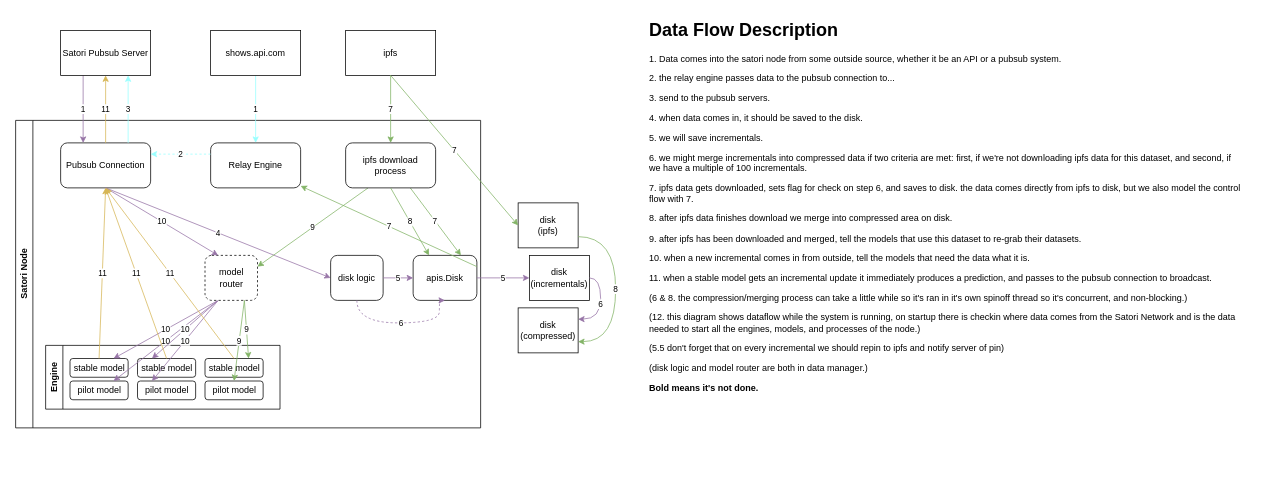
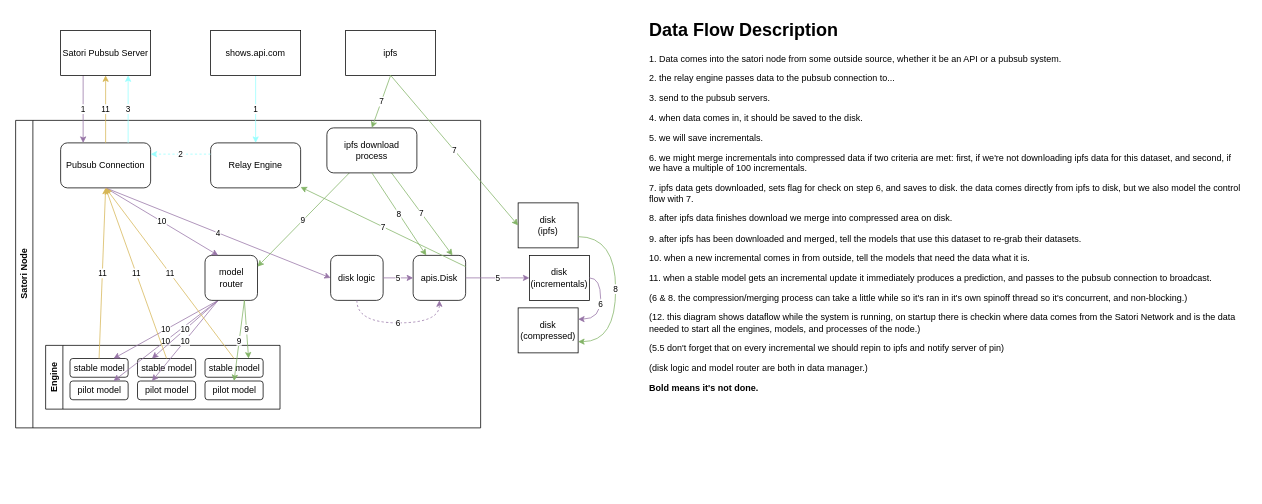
  <mxCell id="0" />
  <mxCell id="1" parent="0" />
  <mxCell id="2" value="Satori Node&lt;br&gt;" style="swimlane;horizontal=0;whiteSpace=wrap;html=1;" vertex="1" parent="1"><mxGeometry x="20" y="160" width="620" height="410" as="geometry" /></mxCell>
  <mxCell id="3" value="Engine" style="swimlane;horizontal=0;whiteSpace=wrap;html=1;" vertex="1" parent="2"><mxGeometry x="40" y="300" width="312.5" height="85" as="geometry" /></mxCell>
  <mxCell id="4" value="pilot model" style="rounded=1;whiteSpace=wrap;html=1;" vertex="1" parent="3"><mxGeometry x="32.5" y="47.5" width="77.5" height="25" as="geometry" /></mxCell>
  <mxCell id="5" value="stable model" style="rounded=1;whiteSpace=wrap;html=1;" vertex="1" parent="3"><mxGeometry x="32.5" y="17.5" width="77.5" height="25" as="geometry" /></mxCell>
  <mxCell id="6" value="pilot model" style="rounded=1;whiteSpace=wrap;html=1;" vertex="1" parent="3"><mxGeometry x="122.5" y="47.5" width="77.5" height="25" as="geometry" /></mxCell>
  <mxCell id="7" value="stable model" style="rounded=1;whiteSpace=wrap;html=1;" vertex="1" parent="3"><mxGeometry x="122.5" y="17.5" width="77.5" height="25" as="geometry" /></mxCell>
  <mxCell id="8" value="pilot model" style="rounded=1;whiteSpace=wrap;html=1;" vertex="1" parent="3"><mxGeometry x="212.5" y="47.5" width="77.5" height="25" as="geometry" /></mxCell>
  <mxCell id="9" value="stable model" style="rounded=1;whiteSpace=wrap;html=1;" vertex="1" parent="3"><mxGeometry x="212.5" y="17.5" width="77.5" height="25" as="geometry" /></mxCell>
  <mxCell id="10" value="Relay Engine" style="rounded=1;whiteSpace=wrap;html=1;" vertex="1" parent="2"><mxGeometry x="260" y="30" width="120" height="60" as="geometry" /></mxCell>
  <mxCell id="11" value="Pubsub Connection" style="rounded=1;whiteSpace=wrap;html=1;" vertex="1" parent="2"><mxGeometry x="60" y="30" width="120" height="60" as="geometry" /></mxCell>
  <mxCell id="12" value="2" style="endArrow=classic;html=1;exitX=0;exitY=0.25;exitDx=0;exitDy=0;entryX=1;entryY=0.25;entryDx=0;entryDy=0;fillColor=#ffff88;strokeColor=#99FFFF;dashed=1;" edge="1" parent="2" source="10" target="11"><mxGeometry width="50" height="50" relative="1" as="geometry"><mxPoint x="350" y="-50" as="sourcePoint" /><mxPoint x="330" y="40" as="targetPoint" /><Array as="points" /></mxGeometry></mxCell>
- <mxCell id="13" value="apis.Disk" style="rounded=1;whiteSpace=wrap;html=1;" vertex="1" parent="2"><mxGeometry x="530" y="180" width="85" height="60" as="geometry" /></mxCell>
+ <mxCell id="13" value="apis.Disk" style="rounded=1;whiteSpace=wrap;html=1;" vertex="1" parent="2"><mxGeometry x="530" y="180" width="70" height="60" as="geometry" /></mxCell>
  <mxCell id="14" value="4" style="edgeStyle=none;html=1;fillColor=#e1d5e7;strokeColor=#9673a6;entryX=0;entryY=0.5;entryDx=0;entryDy=0;exitX=0.5;exitY=1;exitDx=0;exitDy=0;" edge="1" parent="2" source="11" target="19"><mxGeometry relative="1" as="geometry"><mxPoint x="130" y="-50" as="sourcePoint" /><mxPoint x="130" y="40" as="targetPoint" /></mxGeometry></mxCell>
  <mxCell id="15" value="10" style="edgeStyle=none;html=1;fillColor=#e1d5e7;strokeColor=#9673a6;exitX=0.25;exitY=1;exitDx=0;exitDy=0;entryX=0.75;entryY=0;entryDx=0;entryDy=0;" edge="1" parent="2" source="22" target="5"><mxGeometry relative="1" as="geometry"><mxPoint x="140" y="-40" as="sourcePoint" /><mxPoint x="100" y="150" as="targetPoint" /></mxGeometry></mxCell>
  <mxCell id="16" value="10" style="edgeStyle=none;html=1;fillColor=#e1d5e7;strokeColor=#9673a6;exitX=0.25;exitY=1;exitDx=0;exitDy=0;entryX=0.75;entryY=0;entryDx=0;entryDy=0;" edge="1" parent="2" source="22" target="4"><mxGeometry relative="1" as="geometry"><mxPoint x="130" y="100" as="sourcePoint" /><mxPoint x="141.25" y="237.5" as="targetPoint" /></mxGeometry></mxCell>
  <mxCell id="17" value="10" style="edgeStyle=none;html=1;fillColor=#e1d5e7;strokeColor=#9673a6;entryX=0.25;entryY=0;entryDx=0;entryDy=0;exitX=0.25;exitY=1;exitDx=0;exitDy=0;" edge="1" parent="2" source="22" target="7"><mxGeometry relative="1" as="geometry"><mxPoint x="140" y="110" as="sourcePoint" /><mxPoint x="151.25" y="247.5" as="targetPoint" /></mxGeometry></mxCell>
  <mxCell id="18" value="10" style="edgeStyle=none;html=1;fillColor=#e1d5e7;strokeColor=#9673a6;exitX=0.25;exitY=1;exitDx=0;exitDy=0;entryX=0.25;entryY=0;entryDx=0;entryDy=0;" edge="1" parent="2" source="22" target="6"><mxGeometry relative="1" as="geometry"><mxPoint x="150" y="120" as="sourcePoint" /><mxPoint x="161.25" y="257.5" as="targetPoint" /></mxGeometry></mxCell>
  <mxCell id="19" value="disk logic" style="rounded=1;whiteSpace=wrap;html=1;" vertex="1" parent="2"><mxGeometry x="420" y="180" width="70" height="60" as="geometry" /></mxCell>
  <mxCell id="20" value="5" style="edgeStyle=none;html=1;fillColor=#e1d5e7;strokeColor=#9673a6;entryX=0;entryY=0.5;entryDx=0;entryDy=0;exitX=1;exitY=0.5;exitDx=0;exitDy=0;" edge="1" parent="2" source="19" target="13"><mxGeometry relative="1" as="geometry"><mxPoint x="150" y="140" as="sourcePoint" /><mxPoint x="440" y="185" as="targetPoint" /></mxGeometry></mxCell>
  <mxCell id="21" value="6" style="edgeStyle=orthogonalEdgeStyle;html=1;exitX=0.5;exitY=1;exitDx=0;exitDy=0;strokeColor=#9673a6;curved=1;entryX=0.5;entryY=1;entryDx=0;entryDy=0;fillColor=#e1d5e7;dashed=1;" edge="1" parent="2" source="19" target="13"><mxGeometry relative="1" as="geometry"><mxPoint x="492.5" y="200" as="sourcePoint" /><mxPoint x="610" y="300" as="targetPoint" /><Array as="points"><mxPoint x="455" y="270" /><mxPoint x="565" y="270" /></Array></mxGeometry></mxCell>
- <mxCell id="22" value="model &lt;br&gt;router" style="rounded=1;whiteSpace=wrap;html=1;dashed=1;" vertex="1" parent="2"><mxGeometry x="252.5" y="180" width="70" height="60" as="geometry" /></mxCell>
+ <mxCell id="22" value="model &lt;br&gt;router" style="rounded=1;whiteSpace=wrap;html=1;" vertex="1" parent="2"><mxGeometry x="252.5" y="180" width="70" height="60" as="geometry" /></mxCell>
  <mxCell id="23" value="10" style="edgeStyle=none;html=1;fillColor=#e1d5e7;strokeColor=#9673a6;entryX=0.25;entryY=0;entryDx=0;entryDy=0;exitX=0.5;exitY=1;exitDx=0;exitDy=0;" edge="1" parent="2" source="11" target="22"><mxGeometry relative="1" as="geometry"><mxPoint x="130" y="100" as="sourcePoint" /><mxPoint x="450" y="145" as="targetPoint" /></mxGeometry></mxCell>
  <mxCell id="24" value="11&lt;span style=&quot;color: rgba(0, 0, 0, 0); font-family: monospace; font-size: 0px; text-align: start; background-color: rgb(42, 37, 47);&quot;&gt;%3CmxGraphModel%3E%3Croot%3E%3CmxCell%20id%3D%220%22%2F%3E%3CmxCell%20id%3D%221%22%20parent%3D%220%22%2F%3E%3CmxCell%20id%3D%222%22%20value%3D%229%22%20style%3D%22edgeStyle%3Dnone%3Bhtml%3D1%3BexitX%3D0.75%3BexitY%3D1%3BexitDx%3D0%3BexitDy%3D0%3BentryX%3D0.75%3BentryY%3D0%3BentryDx%3D0%3BentryDy%3D0%3BstrokeColor%3D%2382b366%3BfillColor%3D%23d5e8d4%3B%22%20edge%3D%221%22%20parent%3D%221%22%3E%3CmxGeometry%20relative%3D%221%22%20as%3D%22geometry%22%3E%3CmxPoint%20x%3D%22375%22%20y%3D%22370%22%20as%3D%22sourcePoint%22%2F%3E%3CmxPoint%20x%3D%22350.625%22%20y%3D%22467.5%22%20as%3D%22targetPoint%22%2F%3E%3C%2FmxGeometry%3E%3C%2FmxCell%3E%3C%2Froot%3E%3C%2FmxGraphModel%3E&lt;/span&gt;" style="edgeStyle=none;html=1;exitX=0.5;exitY=0;exitDx=0;exitDy=0;entryX=0.5;entryY=1;entryDx=0;entryDy=0;strokeColor=#d6b656;fillColor=#fff2cc;" edge="1" parent="2" source="5" target="11"><mxGeometry relative="1" as="geometry" /></mxCell>
  <mxCell id="25" value="11" style="edgeStyle=none;html=1;exitX=0.5;exitY=0;exitDx=0;exitDy=0;entryX=0.5;entryY=1;entryDx=0;entryDy=0;strokeColor=#d6b656;fillColor=#fff2cc;" edge="1" parent="2" source="7" target="11"><mxGeometry relative="1" as="geometry"><mxPoint x="141.25" y="237.5" as="sourcePoint" /><mxPoint x="130" y="100" as="targetPoint" /></mxGeometry></mxCell>
  <mxCell id="26" value="11" style="edgeStyle=none;html=1;exitX=0.5;exitY=0;exitDx=0;exitDy=0;entryX=0.5;entryY=1;entryDx=0;entryDy=0;strokeColor=#d6b656;fillColor=#fff2cc;" edge="1" parent="2" source="9" target="11"><mxGeometry relative="1" as="geometry"><mxPoint x="151.25" y="247.5" as="sourcePoint" /><mxPoint x="140" y="110" as="targetPoint" /></mxGeometry></mxCell>
  <mxCell id="27" value="7" style="edgeStyle=none;html=1;entryX=0.75;entryY=0;entryDx=0;entryDy=0;strokeColor=#82b366;fillColor=#d5e8d4;exitX=0.703;exitY=0.96;exitDx=0;exitDy=0;exitPerimeter=0;" edge="1" parent="2" source="29" target="13"><mxGeometry relative="1" as="geometry" /></mxCell>
  <mxCell id="28" value="9" style="edgeStyle=none;html=1;exitX=0.25;exitY=1;exitDx=0;exitDy=0;entryX=1;entryY=0.25;entryDx=0;entryDy=0;strokeColor=#82b366;fillColor=#d5e8d4;fontStyle=0" edge="1" parent="2" source="29" target="22"><mxGeometry relative="1" as="geometry" /></mxCell>
- <mxCell id="29" value="ipfs download process" style="rounded=1;whiteSpace=wrap;html=1;" vertex="1" parent="2"><mxGeometry x="440" y="30" width="120" height="60" as="geometry" /></mxCell>
+ <mxCell id="29" value="ipfs download process" style="rounded=1;whiteSpace=wrap;html=1;" vertex="1" parent="2"><mxGeometry x="415" y="10" width="120" height="60" as="geometry" /></mxCell>
  <mxCell id="30" value="9" style="edgeStyle=none;html=1;exitX=0.75;exitY=1;exitDx=0;exitDy=0;entryX=0.75;entryY=0;entryDx=0;entryDy=0;strokeColor=#82b366;fillColor=#d5e8d4;fontStyle=0" edge="1" parent="2" source="22" target="9"><mxGeometry relative="1" as="geometry"><mxPoint x="480" y="100" as="sourcePoint" /><mxPoint x="362.5" y="185" as="targetPoint" /></mxGeometry></mxCell>
  <mxCell id="31" value="9" style="edgeStyle=none;html=1;exitX=0.75;exitY=1;exitDx=0;exitDy=0;entryX=0.5;entryY=0;entryDx=0;entryDy=0;strokeColor=#82b366;fillColor=#d5e8d4;fontStyle=0" edge="1" parent="2" source="22" target="8"><mxGeometry relative="1" as="geometry"><mxPoint x="345" y="230" as="sourcePoint" /><mxPoint x="320.625" y="327.5" as="targetPoint" /></mxGeometry></mxCell>
  <mxCell id="32" value="8" style="edgeStyle=none;html=1;entryX=0.25;entryY=0;entryDx=0;entryDy=0;strokeColor=#82b366;fillColor=#d5e8d4;exitX=0.5;exitY=1;exitDx=0;exitDy=0;" edge="1" parent="2" source="29" target="13"><mxGeometry relative="1" as="geometry"><mxPoint x="534.643" y="100" as="sourcePoint" /><mxPoint x="567.5" y="140" as="targetPoint" /></mxGeometry></mxCell>
  <mxCell id="33" value="1" style="endArrow=classic;html=1;exitX=0.5;exitY=1;exitDx=0;exitDy=0;entryX=0.5;entryY=0;entryDx=0;entryDy=0;fillColor=#ffff88;strokeColor=#99FFFF;" edge="1" parent="1" source="34" target="10"><mxGeometry width="50" height="50" relative="1" as="geometry"><mxPoint x="410" y="80" as="sourcePoint" /><mxPoint x="430" y="220" as="targetPoint" /><Array as="points" /></mxGeometry></mxCell>
  <mxCell id="34" value="shows.api.com" style="rounded=0;whiteSpace=wrap;html=1;" vertex="1" parent="1"><mxGeometry x="280" y="40" width="120" height="60" as="geometry" /></mxCell>
  <mxCell id="35" value="1" style="edgeStyle=none;html=1;fillColor=#e1d5e7;strokeColor=#9673a6;exitX=0.25;exitY=1;exitDx=0;exitDy=0;entryX=0.25;entryY=0;entryDx=0;entryDy=0;" edge="1" parent="1" source="36" target="11"><mxGeometry relative="1" as="geometry" /></mxCell>
  <mxCell id="36" value="Satori Pubsub Server" style="rounded=0;whiteSpace=wrap;html=1;" vertex="1" parent="1"><mxGeometry x="80" y="40" width="120" height="60" as="geometry" /></mxCell>
  <mxCell id="37" value="3" style="edgeStyle=none;html=1;entryX=0.75;entryY=1;entryDx=0;entryDy=0;strokeColor=#99FFFF;exitX=0.75;exitY=0;exitDx=0;exitDy=0;" edge="1" parent="1" source="11" target="36"><mxGeometry relative="1" as="geometry" /></mxCell>
  <mxCell id="38" value="disk (incrementals)" style="rounded=0;whiteSpace=wrap;html=1;" vertex="1" parent="1"><mxGeometry x="705" y="340" width="80" height="60" as="geometry" /></mxCell>
  <mxCell id="39" value="5" style="edgeStyle=none;html=1;fillColor=#e1d5e7;strokeColor=#9673a6;entryX=0;entryY=0.5;entryDx=0;entryDy=0;exitX=1;exitY=0.5;exitDx=0;exitDy=0;" edge="1" parent="1" source="13" target="38"><mxGeometry relative="1" as="geometry"><mxPoint x="170" y="300" as="sourcePoint" /><mxPoint x="440" y="345" as="targetPoint" /></mxGeometry></mxCell>
  <mxCell id="40" value="disk (compressed)" style="rounded=0;whiteSpace=wrap;html=1;" vertex="1" parent="1"><mxGeometry x="690" y="410" width="80" height="60" as="geometry" /></mxCell>
  <mxCell id="41" value="&lt;h1&gt;Data Flow Description&lt;/h1&gt;&lt;p&gt;1. Data comes into the satori node from some outside source, whether it be an API or a pubsub system.&lt;/p&gt;&lt;p&gt;2. the relay engine passes data to the pubsub connection to...&lt;/p&gt;&lt;p&gt;3. send to the pubsub servers.&lt;/p&gt;&lt;p&gt;4. when data comes in, it should be saved to the disk.&lt;/p&gt;&lt;p&gt;5. we will save incrementals.&lt;/p&gt;&lt;p&gt;6. we might merge incrementals into compressed data if two criteria are met: first, if we're not downloading ipfs data for this dataset, and second, if we have a multiple of 100 incrementals.&lt;/p&gt;&lt;p&gt;7. ipfs data gets downloaded, sets flag for check on step 6, and saves to disk. the data comes directly from ipfs to disk, but we also model the control flow with 7.&lt;/p&gt;&lt;p&gt;8. after ipfs data finishes download we merge into compressed area on disk.&lt;/p&gt;&lt;p&gt;9. after ipfs has been downloaded and merged, tell the models that use this dataset to re-grab their datasets.&lt;/p&gt;&lt;p&gt;&lt;span style=&quot;background-color: initial;&quot;&gt;10. when a new incremental comes in from outside, tell the models that need the data what it is.&lt;/span&gt;&lt;br&gt;&lt;/p&gt;&lt;p&gt;11. when a stable model gets an incremental update it immediately produces a prediction, and passes to the pubsub connection to broadcast.&lt;/p&gt;&lt;p&gt;(6 &amp;amp; 8. the compression/merging process can take a little while so it's ran in it's own spinoff thread so it's concurrent, and non-blocking.)&lt;br&gt;&lt;/p&gt;&lt;p&gt;(12. this diagram shows dataflow while the system is running, on startup there is checkin where data comes from the Satori Network and is the data needed to start all the engines, models, and processes of the node.)&lt;/p&gt;&lt;p&gt;(5.5 don't forget that on every incremental we should repin to ipfs and notify server of pin)&lt;/p&gt;&lt;p&gt;(disk logic and model router are both in data manager.)&lt;/p&gt;&lt;p&gt;&lt;b&gt;Bold means it's not done.&lt;/b&gt;&lt;/p&gt;" style="text;html=1;strokeColor=none;fillColor=none;spacing=5;spacingTop=-20;whiteSpace=wrap;overflow=hidden;rounded=0;" vertex="1" parent="1"><mxGeometry x="860" y="20" width="800" height="630" as="geometry" /></mxCell>
  <mxCell id="42" value="ipfs" style="rounded=0;whiteSpace=wrap;html=1;" vertex="1" parent="1"><mxGeometry x="460" y="40" width="120" height="60" as="geometry" /></mxCell>
  <mxCell id="43" value="7" style="endArrow=classic;html=1;exitX=0.5;exitY=1;exitDx=0;exitDy=0;entryX=0.5;entryY=0;entryDx=0;entryDy=0;fillColor=#d5e8d4;strokeColor=#82b366;" edge="1" parent="1" source="42" target="29"><mxGeometry width="50" height="50" relative="1" as="geometry"><mxPoint x="320" y="110" as="sourcePoint" /><mxPoint x="320" y="200" as="targetPoint" /><Array as="points" /></mxGeometry></mxCell>
  <mxCell id="44" value="disk &lt;br&gt;(ipfs)" style="rounded=0;whiteSpace=wrap;html=1;" vertex="1" parent="1"><mxGeometry x="690" y="270" width="80" height="60" as="geometry" /></mxCell>
  <mxCell id="45" value="7" style="edgeStyle=none;html=1;strokeColor=#82b366;fillColor=#d5e8d4;exitX=1;exitY=0.25;exitDx=0;exitDy=0;" edge="1" parent="1" source="13" target="10"><mxGeometry relative="1" as="geometry"><mxPoint x="525" y="270" as="sourcePoint" /><mxPoint x="505" y="310" as="targetPoint" /></mxGeometry></mxCell>
  <mxCell id="46" value="8" style="edgeStyle=orthogonalEdgeStyle;html=1;exitX=1;exitY=0.75;exitDx=0;exitDy=0;strokeColor=#82b366;curved=1;entryX=1;entryY=0.75;entryDx=0;entryDy=0;fillColor=#d5e8d4;" edge="1" parent="1" source="44" target="40"><mxGeometry relative="1" as="geometry"><mxPoint x="467.5" y="390" as="sourcePoint" /><mxPoint x="612.5" y="390" as="targetPoint" /><Array as="points"><mxPoint x="820" y="315" /><mxPoint x="820" y="455" /></Array></mxGeometry></mxCell>
  <mxCell id="47" value="6" style="edgeStyle=orthogonalEdgeStyle;html=1;exitX=1;exitY=0.5;exitDx=0;exitDy=0;strokeColor=#9673a6;curved=1;entryX=1;entryY=0.25;entryDx=0;entryDy=0;fillColor=#e1d5e7;" edge="1" parent="1" source="38" target="40"><mxGeometry relative="1" as="geometry"><mxPoint x="790" y="315" as="sourcePoint" /><mxPoint x="790" y="400" as="targetPoint" /><Array as="points"><mxPoint x="800" y="370" /><mxPoint x="800" y="425" /></Array></mxGeometry></mxCell>
  <mxCell id="48" value="11&lt;span style=&quot;color: rgba(0, 0, 0, 0); font-family: monospace; font-size: 0px; text-align: start; background-color: rgb(42, 37, 47);&quot;&gt;%3CmxGraphModel%3E%3Croot%3E%3CmxCell%20id%3D%220%22%2F%3E%3CmxCell%20id%3D%221%22%20parent%3D%220%22%2F%3E%3CmxCell%20id%3D%222%22%20value%3D%229%22%20style%3D%22edgeStyle%3Dnone%3Bhtml%3D1%3BexitX%3D0.75%3BexitY%3D1%3BexitDx%3D0%3BexitDy%3D0%3BentryX%3D0.75%3BentryY%3D0%3BentryDx%3D0%3BentryDy%3D0%3BstrokeColor%3D%2382b366%3BfillColor%3D%23d5e8d4%3B%22%20edge%3D%221%22%20parent%3D%221%22%3E%3CmxGeometry%20relative%3D%221%22%20as%3D%22geometry%22%3E%3CmxPoint%20x%3D%22375%22%20y%3D%22370%22%20as%3D%22sourcePoint%22%2F%3E%3CmxPoint%20x%3D%22350.625%22%20y%3D%22467.5%22%20as%3D%22targetPoint%22%2F%3E%3C%2FmxGeometry%3E%3C%2FmxCell%3E%3C%2Froot%3E%3C%2FmxGraphModel%3E&lt;/span&gt;" style="edgeStyle=none;html=1;strokeColor=#d6b656;fillColor=#fff2cc;entryX=0.5;entryY=1;entryDx=0;entryDy=0;exitX=0.5;exitY=0;exitDx=0;exitDy=0;" edge="1" parent="1" source="11" target="36"><mxGeometry relative="1" as="geometry"><mxPoint x="120" y="320" as="sourcePoint" /><mxPoint x="140" y="140" as="targetPoint" /></mxGeometry></mxCell>
  <mxCell id="49" value="7" style="endArrow=classic;html=1;exitX=0.5;exitY=1;exitDx=0;exitDy=0;entryX=0;entryY=0.5;entryDx=0;entryDy=0;fillColor=#d5e8d4;strokeColor=#82b366;" edge="1" parent="1" source="42" target="44"><mxGeometry width="50" height="50" relative="1" as="geometry"><mxPoint x="530" y="110" as="sourcePoint" /><mxPoint x="530" y="200" as="targetPoint" /><Array as="points" /></mxGeometry></mxCell>
